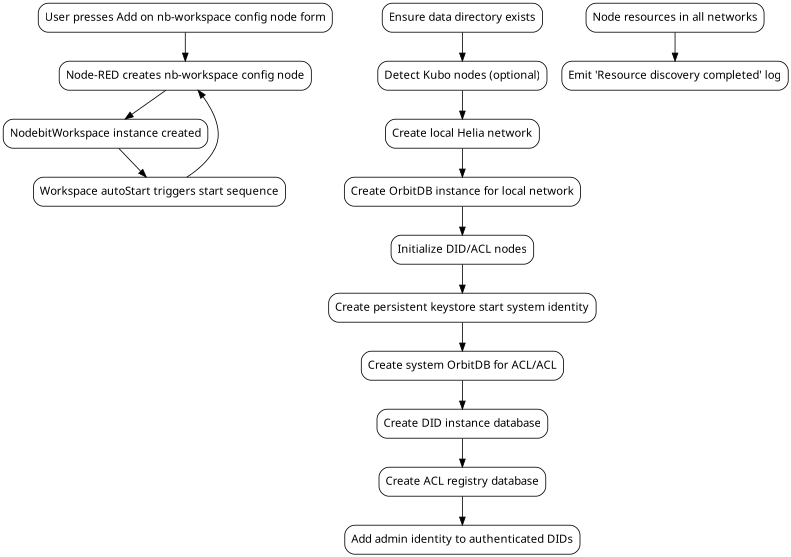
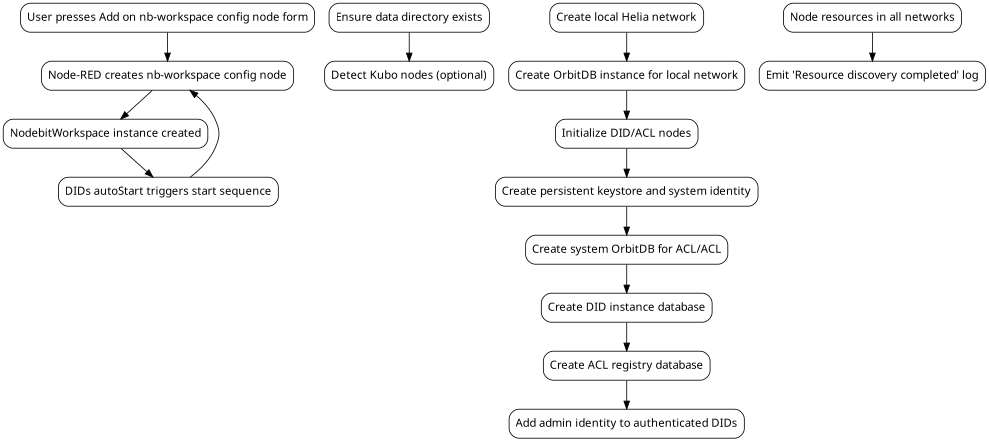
  digraph {
    fontname="Noto Sans"
    rankdir=TB
    node [fontname="Noto Sans" shape=box style=rounded]
    edge [fontname="Noto Sans"]
    n1 [label="User presses Add on nb-workspace config node form"]
    n2 [label="Node-RED creates nb-workspace config node"]
    n3 [label="NodebitWorkspace instance created"]
-   n4 [label="Workspace autoStart triggers start sequence"]
+   n4 [label="DIDs autoStart triggers start sequence"]
    n5 [label="Ensure data directory exists"]
    n6 [label="Detect Kubo nodes (optional)"]
    n7 [label="Create local Helia network"]
    n8 [label="Create OrbitDB instance for local network"]
    n9 [label="Initialize DID/ACL nodes"]
-   n10 [label="Create persistent keystore start system identity"]
+   n10 [label="Create persistent keystore and system identity"]
    n11 [label="Create system OrbitDB for ACL/ACL"]
    n12 [label="Create DID instance database"]
    n13 [label="Create ACL registry database"]
    n14 [label="Add admin identity to authenticated DIDs"]
    n15 [label="Node resources in all networks"]
    n16 [label="Emit 'Resource discovery completed' log"]
    n1 -> n2
    n2 -> n3
    n3 -> n4
    n4 -> n2
    n5 -> n6
-   n6 -> n7
    n7 -> n8
    n8 -> n9
    n9 -> n10
    n10 -> n11
    n11 -> n12
    n12 -> n13
    n13 -> n14
    n15 -> n16
  }
